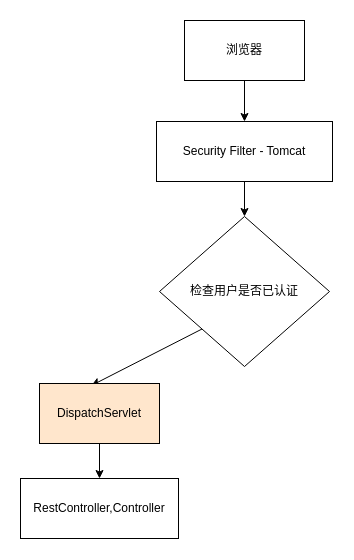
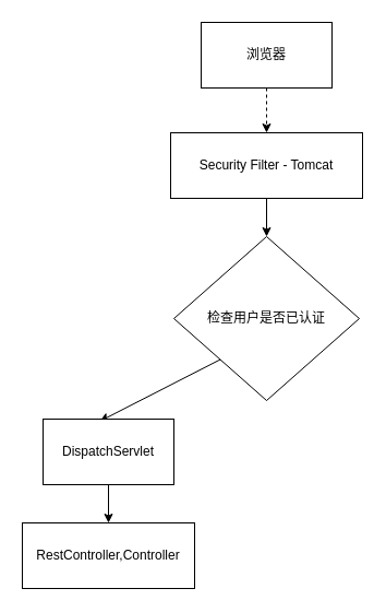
  <mxCell id="0" />
  <mxCell id="1" parent="0" />
- <mxCell id="2" style="edgeStyle=orthogonalEdgeStyle;rounded=0;orthogonalLoop=1;jettySize=auto;html=1;exitX=0.5;exitY=1;exitDx=0;exitDy=0;entryX=0.5;entryY=0;entryDx=0;entryDy=0;" parent="1" source="3" target="5" edge="1"><mxGeometry relative="1" as="geometry" /></mxCell>
+ <mxCell id="2" style="edgeStyle=orthogonalEdgeStyle;rounded=0;orthogonalLoop=1;jettySize=auto;html=1;exitX=0.5;exitY=1;exitDx=0;exitDy=0;entryX=0.5;entryY=0;entryDx=0;entryDy=0;dashed=1;" parent="1" source="3" target="5" edge="1"><mxGeometry relative="1" as="geometry" /></mxCell>
  <mxCell id="3" value="浏览器" style="rounded=0;whiteSpace=wrap;html=1;" parent="1" vertex="1"><mxGeometry x="184" y="20" width="120" height="60" as="geometry" /></mxCell>
  <mxCell id="4" style="edgeStyle=orthogonalEdgeStyle;rounded=0;orthogonalLoop=1;jettySize=auto;html=1;exitX=0.5;exitY=1;exitDx=0;exitDy=0;entryX=0.5;entryY=0;entryDx=0;entryDy=0;" parent="1" source="5" target="7" edge="1"><mxGeometry relative="1" as="geometry" /></mxCell>
  <mxCell id="5" value="Security Filter - Tomcat" style="rounded=0;whiteSpace=wrap;html=1;" parent="1" vertex="1"><mxGeometry x="156" y="121" width="176" height="60" as="geometry" /></mxCell>
  <mxCell id="6" style="rounded=0;orthogonalLoop=1;jettySize=auto;html=1;exitX=0;exitY=1;exitDx=0;exitDy=0;entryX=0.433;entryY=0.033;entryDx=0;entryDy=0;entryPerimeter=0;" parent="1" source="7" target="9" edge="1"><mxGeometry relative="1" as="geometry" /></mxCell>
  <mxCell id="7" value="检查用户是否已认证" style="rhombus;whiteSpace=wrap;html=1;" parent="1" vertex="1"><mxGeometry x="159" y="216" width="170" height="150" as="geometry" /></mxCell>
  <mxCell id="8" style="edgeStyle=none;rounded=0;orthogonalLoop=1;jettySize=auto;html=1;exitX=0.5;exitY=1;exitDx=0;exitDy=0;entryX=0.5;entryY=0;entryDx=0;entryDy=0;" parent="1" source="9" target="10" edge="1"><mxGeometry relative="1" as="geometry" /></mxCell>
- <mxCell id="9" value="DispatchServlet" style="rounded=0;whiteSpace=wrap;html=1;fillColor=#ffe6cc;" parent="1" vertex="1"><mxGeometry x="39" y="383" width="120" height="60" as="geometry" /></mxCell>
+ <mxCell id="9" value="DispatchServlet" style="rounded=0;whiteSpace=wrap;html=1;" parent="1" vertex="1"><mxGeometry x="39" y="383" width="120" height="60" as="geometry" /></mxCell>
  <mxCell id="10" value="RestController,Controller" style="rounded=0;whiteSpace=wrap;html=1;" parent="1" vertex="1"><mxGeometry x="20" y="478" width="158" height="60" as="geometry" /></mxCell>
